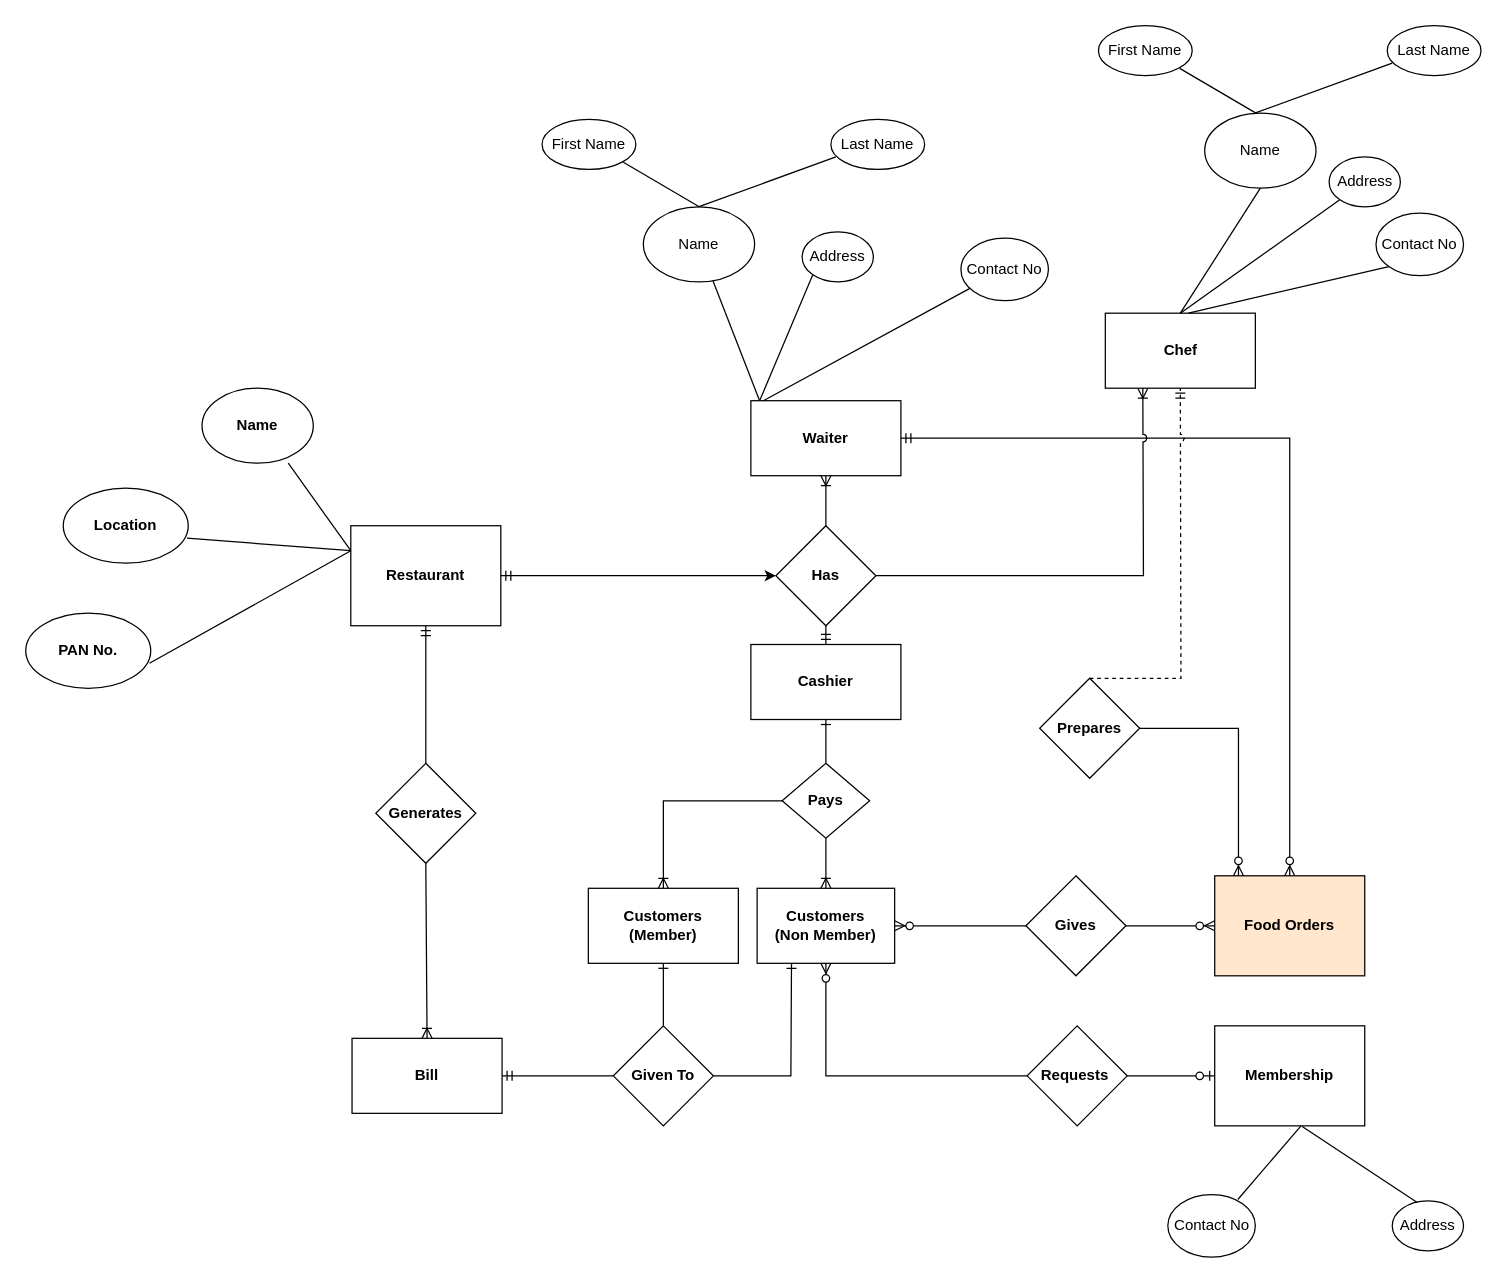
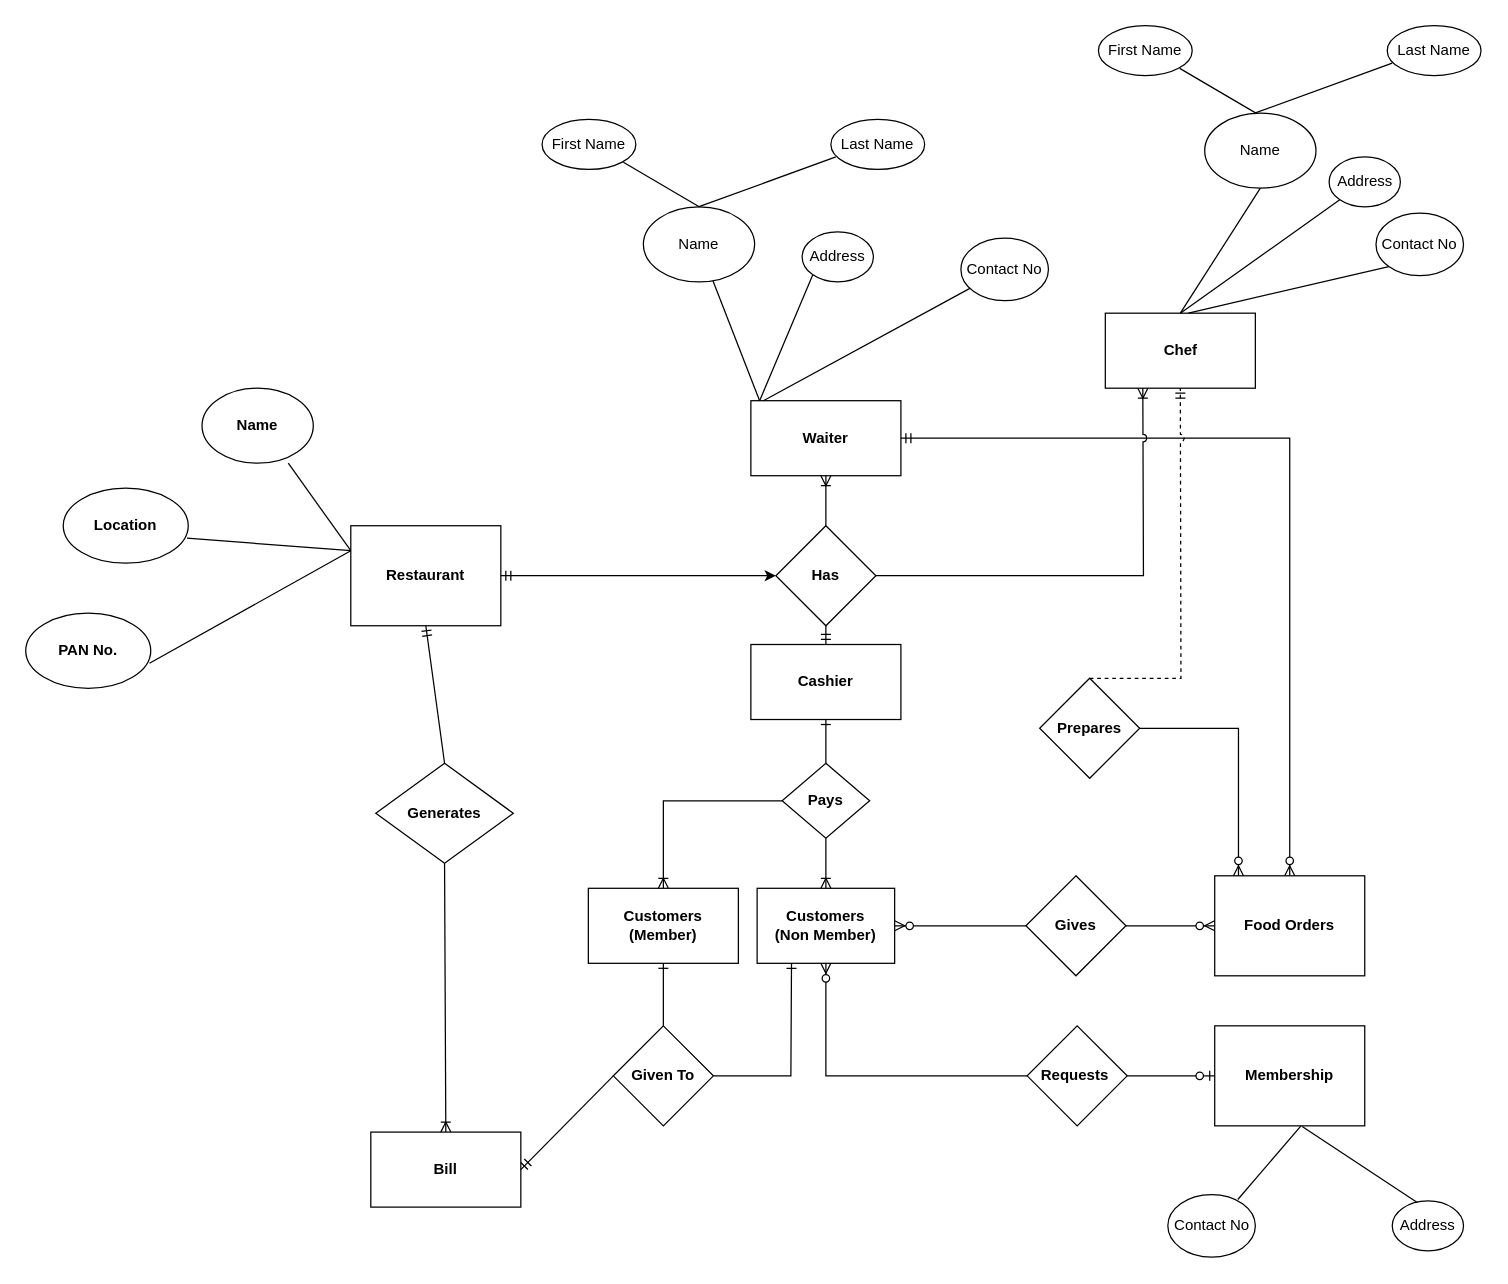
  <mxCell id="0" />
  <mxCell id="1" parent="0" />
  <mxCell id="2" value="&lt;b&gt;Customers&lt;br&gt;(Non Member)&lt;br&gt;&lt;/b&gt;" style="rounded=0;whiteSpace=wrap;html=1;" parent="1" vertex="1"><mxGeometry x="605" y="710" width="110" height="60" as="geometry" /></mxCell>
- <mxCell id="3" value="&lt;b&gt;Food Orders&lt;/b&gt;" style="rounded=0;whiteSpace=wrap;html=1;fillColor=#ffe6cc;" parent="1" vertex="1"><mxGeometry x="971" width="120" height="80" as="geometry" y="700" /></mxCell>
+ <mxCell id="3" value="&lt;b&gt;Food Orders&lt;/b&gt;" style="rounded=0;whiteSpace=wrap;html=1;" parent="1" vertex="1"><mxGeometry x="971" width="120" height="80" as="geometry" y="700" /></mxCell>
  <mxCell id="4" value="&lt;b&gt;Gives&lt;/b&gt;" style="rhombus;whiteSpace=wrap;html=1;" parent="1" vertex="1"><mxGeometry x="820" width="80" height="80" as="geometry" y="700" /></mxCell>
  <mxCell id="5" value="" style="endArrow=none;html=1;exitX=1;exitY=0.5;exitDx=0;exitDy=0;entryX=0;entryY=0.5;entryDx=0;entryDy=0;startArrow=ERzeroToMany;startFill=1;" parent="1" source="2" target="4" edge="1"><mxGeometry width="50" height="50" relative="1" as="geometry"><mxPoint x="740" y="770" as="sourcePoint" /><mxPoint x="790" y="720" as="targetPoint" /></mxGeometry></mxCell>
  <mxCell id="6" value="" style="endArrow=ERzeroToMany;html=1;exitX=1;exitY=0.5;exitDx=0;exitDy=0;entryX=0;entryY=0.5;entryDx=0;entryDy=0;endFill=1;" parent="1" source="4" target="3" edge="1"><mxGeometry width="50" height="50" relative="1" as="geometry"><mxPoint x="910" y="770" as="sourcePoint" /><mxPoint x="960" y="720" as="targetPoint" /></mxGeometry></mxCell>
  <mxCell id="7" value="&lt;b&gt;Membership&lt;br&gt;&lt;/b&gt;" style="rounded=0;whiteSpace=wrap;html=1;" parent="1" vertex="1"><mxGeometry x="971" y="820" width="120" height="80" as="geometry" /></mxCell>
  <mxCell id="8" value="&lt;b&gt;Restaurant&lt;/b&gt;" style="rounded=0;whiteSpace=wrap;html=1;" parent="1" vertex="1"><mxGeometry x="280" y="420" width="120" height="80" as="geometry" /></mxCell>
  <mxCell id="9" value="&lt;b&gt;Has&lt;/b&gt;" style="rhombus;whiteSpace=wrap;html=1;" parent="1" vertex="1"><mxGeometry x="620" y="420" width="80" height="80" as="geometry" /></mxCell>
  <mxCell id="10" value="" style="endArrow=classic;html=1;exitX=1;exitY=0.5;exitDx=0;exitDy=0;entryX=0;entryY=0.5;entryDx=0;entryDy=0;startArrow=ERmandOne;startFill=0;" parent="1" source="8" target="9" edge="1"><mxGeometry width="50" height="50" relative="1" as="geometry"><mxPoint x="490" y="490" as="sourcePoint" /><mxPoint x="540" y="440" as="targetPoint" /></mxGeometry></mxCell>
  <mxCell id="11" value="&lt;b&gt;Waiter&lt;/b&gt;" style="rounded=0;whiteSpace=wrap;html=1;" parent="1" vertex="1"><mxGeometry x="600" y="320" width="120" height="60" as="geometry" /></mxCell>
  <mxCell id="12" value="&lt;b&gt;Chef&lt;/b&gt;" style="rounded=0;whiteSpace=wrap;html=1;" parent="1" vertex="1"><mxGeometry x="883.5" y="250" width="120" height="60" as="geometry" /></mxCell>
  <mxCell id="13" value="" style="endArrow=ERoneToMany;html=1;entryX=0.5;entryY=1;entryDx=0;entryDy=0;exitX=0.5;exitY=0;exitDx=0;exitDy=0;endFill=0;" parent="1" source="9" target="11" edge="1"><mxGeometry width="50" height="50" relative="1" as="geometry"><mxPoint x="710" y="440" as="sourcePoint" /><mxPoint x="760" y="390" as="targetPoint" /></mxGeometry></mxCell>
  <mxCell id="14" value="" style="endArrow=ERzeroToMany;html=1;exitX=1;exitY=0.5;exitDx=0;exitDy=0;entryX=0.5;entryY=0;entryDx=0;entryDy=0;rounded=0;startArrow=ERmandOne;startFill=0;endFill=1;jumpStyle=arc;" parent="1" source="11" target="3" edge="1"><mxGeometry width="50" height="50" relative="1" as="geometry"><mxPoint x="830" y="370" as="sourcePoint" /><mxPoint x="1030" y="690" as="targetPoint" /><Array as="points"><mxPoint x="1031" y="350" /></Array></mxGeometry></mxCell>
  <mxCell id="15" value="&lt;b&gt;Prepares&lt;/b&gt;" style="rhombus;whiteSpace=wrap;html=1;" parent="1" vertex="1"><mxGeometry x="831" y="542" width="80" height="80" as="geometry" /></mxCell>
  <mxCell id="16" value="" style="endArrow=ERzeroToMany;html=1;exitX=1;exitY=0.5;exitDx=0;exitDy=0;rounded=0;endFill=1;" parent="1" source="15" edge="1"><mxGeometry width="50" height="50" relative="1" as="geometry"><mxPoint x="940" y="610" as="sourcePoint" /><mxPoint x="990" as="targetPoint" y="700" /><Array as="points"><mxPoint x="990" y="582" /></Array></mxGeometry></mxCell>
  <mxCell id="17" value="&lt;b&gt;Requests&lt;/b&gt;&amp;nbsp;" style="rhombus;whiteSpace=wrap;html=1;" parent="1" vertex="1"><mxGeometry x="821" y="820" width="80" height="80" as="geometry" /></mxCell>
  <mxCell id="18" value="" style="endArrow=none;html=1;exitX=0.5;exitY=1;exitDx=0;exitDy=0;entryX=0;entryY=0.5;entryDx=0;entryDy=0;rounded=0;startArrow=ERzeroToMany;startFill=1;" parent="1" source="2" target="17" edge="1"><mxGeometry width="50" height="50" relative="1" as="geometry"><mxPoint x="740" y="900" as="sourcePoint" /><mxPoint x="790" y="850" as="targetPoint" /><Array as="points"><mxPoint x="660" y="860" /></Array></mxGeometry></mxCell>
  <mxCell id="19" value="" style="endArrow=ERzeroToOne;html=1;exitX=1;exitY=0.5;exitDx=0;exitDy=0;endFill=1;" parent="1" source="17" edge="1"><mxGeometry width="50" height="50" relative="1" as="geometry"><mxPoint x="921" y="960" as="sourcePoint" /><mxPoint x="971" y="860" as="targetPoint" /></mxGeometry></mxCell>
  <mxCell id="20" value="&lt;b&gt;Customers&lt;br&gt;(Member)&lt;br&gt;&lt;/b&gt;" style="rounded=0;whiteSpace=wrap;html=1;" parent="1" vertex="1"><mxGeometry x="470" y="710" width="120" height="60" as="geometry" /></mxCell>
  <mxCell id="21" value="" style="endArrow=ERoneToMany;html=1;exitX=1;exitY=0.5;exitDx=0;exitDy=0;entryX=0.25;entryY=1;entryDx=0;entryDy=0;endFill=0;rounded=0;jumpStyle=arc;" parent="1" source="9" target="12" edge="1"><mxGeometry width="50" height="50" relative="1" as="geometry"><mxPoint x="720" y="570" as="sourcePoint" /><mxPoint x="770" y="520" as="targetPoint" /><Array as="points"><mxPoint x="914" y="460" /></Array></mxGeometry></mxCell>
  <mxCell id="22" value="&lt;b&gt;Cashier&lt;/b&gt;" style="rounded=0;whiteSpace=wrap;html=1;" parent="1" vertex="1"><mxGeometry x="600" y="515" width="120" height="60" as="geometry" /></mxCell>
  <mxCell id="23" value="" style="endArrow=none;html=1;entryX=0.5;entryY=1;entryDx=0;entryDy=0;exitX=0.5;exitY=0;exitDx=0;exitDy=0;startArrow=ERmandOne;startFill=0;" parent="1" source="22" target="9" edge="1"><mxGeometry width="50" height="50" relative="1" as="geometry"><mxPoint x="660" y="550" as="sourcePoint" /><mxPoint y="510" as="targetPoint" x="590" /></mxGeometry></mxCell>
  <mxCell id="24" value="&lt;b&gt;Pays&lt;/b&gt;" style="rhombus;whiteSpace=wrap;html=1;" parent="1" vertex="1"><mxGeometry x="625" y="610" width="70" height="60" as="geometry" /></mxCell>
  <mxCell id="25" value="" style="endArrow=ERoneToMany;html=1;entryX=0.5;entryY=0;entryDx=0;entryDy=0;exitX=0.5;exitY=1;exitDx=0;exitDy=0;endFill=0;" parent="1" source="24" target="2" edge="1"><mxGeometry width="50" height="50" relative="1" as="geometry"><mxPoint x="520" y="710" as="sourcePoint" /><mxPoint x="570" y="660" as="targetPoint" /></mxGeometry></mxCell>
  <mxCell id="26" value="" style="endArrow=ERone;html=1;entryX=0.5;entryY=1;entryDx=0;entryDy=0;exitX=0.5;exitY=0;exitDx=0;exitDy=0;endFill=0;" parent="1" source="24" target="22" edge="1"><mxGeometry width="50" height="50" relative="1" as="geometry"><mxPoint y="650" as="sourcePoint" x="590" /><mxPoint x="640" y="600" as="targetPoint" /></mxGeometry></mxCell>
  <mxCell id="27" value="" style="endArrow=none;html=1;exitX=0.5;exitY=0;exitDx=0;exitDy=0;entryX=0;entryY=0.5;entryDx=0;entryDy=0;rounded=0;startArrow=ERoneToMany;startFill=0;" parent="1" source="20" target="24" edge="1"><mxGeometry width="50" height="50" relative="1" as="geometry"><mxPoint x="510" y="710" as="sourcePoint" /><mxPoint x="560" y="660" as="targetPoint" /><Array as="points"><mxPoint x="530" y="640" /></Array></mxGeometry></mxCell>
  <mxCell id="28" value="" style="endArrow=ERmandOne;html=1;entryX=0.5;entryY=1;entryDx=0;entryDy=0;exitX=0.5;exitY=0;exitDx=0;exitDy=0;endFill=0;rounded=0;jumpStyle=arc;dashed=1;" parent="1" source="15" target="12" edge="1"><mxGeometry width="50" height="50" relative="1" as="geometry"><mxPoint x="871" y="540" as="sourcePoint" /><mxPoint x="800" y="500" as="targetPoint" /><Array as="points"><mxPoint x="944" y="542" /></Array></mxGeometry></mxCell>
- <mxCell id="29" value="&lt;b&gt;Generates&lt;/b&gt;" style="rhombus;whiteSpace=wrap;html=1;" parent="1" vertex="1"><mxGeometry x="300" y="610" width="80" height="80" as="geometry" /></mxCell>
- <mxCell id="30" value="&lt;b&gt;Bill&lt;/b&gt;" style="rounded=0;whiteSpace=wrap;html=1;" parent="1" vertex="1"><mxGeometry x="281" y="830" width="120" height="60" as="geometry" /></mxCell>
+ <mxCell id="29" value="&lt;b&gt;Generates&lt;/b&gt;" style="rhombus;whiteSpace=wrap;html=1;" parent="1" vertex="1"><mxGeometry x="300" y="610" width="110" height="80" as="geometry" /></mxCell>
+ <mxCell id="30" value="&lt;b&gt;Bill&lt;/b&gt;" style="rounded=0;whiteSpace=wrap;html=1;" parent="1" vertex="1"><mxGeometry x="296" y="905" width="120" height="60" as="geometry" /></mxCell>
  <mxCell id="31" value="&lt;b&gt;Given To&lt;/b&gt;" style="rhombus;whiteSpace=wrap;html=1;" parent="1" vertex="1"><mxGeometry x="490" y="820" width="80" height="80" as="geometry" /></mxCell>
  <mxCell id="32" value="" style="endArrow=ERmandOne;html=1;entryX=0.5;entryY=1;entryDx=0;entryDy=0;exitX=0.5;exitY=0;exitDx=0;exitDy=0;endFill=0;" parent="1" source="29" target="8" edge="1"><mxGeometry width="50" height="50" relative="1" as="geometry"><mxPoint x="180" y="590" as="sourcePoint" /><mxPoint x="230" y="540" as="targetPoint" /></mxGeometry></mxCell>
  <mxCell id="33" value="" style="endArrow=none;html=1;entryX=0.5;entryY=1;entryDx=0;entryDy=0;exitX=0.5;exitY=0;exitDx=0;exitDy=0;startArrow=ERoneToMany;startFill=0;" parent="1" source="30" target="29" edge="1"><mxGeometry width="50" height="50" relative="1" as="geometry"><mxPoint x="200" y="740" as="sourcePoint" /><mxPoint x="250" y="690" as="targetPoint" /></mxGeometry></mxCell>
  <mxCell id="34" value="" style="endArrow=none;html=1;exitX=1;exitY=0.5;exitDx=0;exitDy=0;entryX=0;entryY=0.5;entryDx=0;entryDy=0;startArrow=ERmandOne;startFill=0;" parent="1" source="30" target="31" edge="1"><mxGeometry width="50" height="50" relative="1" as="geometry"><mxPoint x="170" y="760" as="sourcePoint" /><mxPoint x="480" y="860" as="targetPoint" /></mxGeometry></mxCell>
  <mxCell id="35" value="" style="endArrow=ERone;html=1;exitX=0.5;exitY=0;exitDx=0;exitDy=0;entryX=0.5;entryY=1;entryDx=0;entryDy=0;endFill=0;" parent="1" source="31" target="20" edge="1"><mxGeometry width="50" height="50" relative="1" as="geometry"><mxPoint y="850" as="sourcePoint" x="590" /><mxPoint x="640" y="800" as="targetPoint" /></mxGeometry></mxCell>
  <mxCell id="36" value="" style="endArrow=ERone;html=1;exitX=1;exitY=0.5;exitDx=0;exitDy=0;entryX=0.25;entryY=1;entryDx=0;entryDy=0;rounded=0;endFill=0;" parent="1" source="31" target="2" edge="1"><mxGeometry width="50" height="50" relative="1" as="geometry"><mxPoint x="610" y="900" as="sourcePoint" /><mxPoint x="660" y="850" as="targetPoint" /><Array as="points"><mxPoint x="632" y="860" /></Array></mxGeometry></mxCell>
  <mxCell id="37" value="" style="endArrow=none;html=1;entryX=0;entryY=0.25;" parent="1" target="8" edge="1"><mxGeometry width="50" height="50" relative="1" as="geometry"><mxPoint x="230" y="370" as="sourcePoint" /><mxPoint x="180" y="360" as="targetPoint" /></mxGeometry></mxCell>
  <mxCell id="38" value="&lt;b&gt;Name&lt;/b&gt;" style="ellipse;whiteSpace=wrap;html=1;" parent="1" vertex="1"><mxGeometry x="161" y="310" width="89" height="60" as="geometry" /></mxCell>
  <mxCell id="39" value="&lt;b&gt;Location&lt;/b&gt;" style="ellipse;whiteSpace=wrap;html=1;" parent="1" vertex="1"><mxGeometry x="50" y="390" width="100" height="60" as="geometry" /></mxCell>
  <mxCell id="40" value="" style="endArrow=none;html=1;" parent="1" edge="1"><mxGeometry width="50" height="50" relative="1" as="geometry"><mxPoint x="149" y="430" as="sourcePoint" /><mxPoint x="280" y="440" as="targetPoint" /></mxGeometry></mxCell>
  <mxCell id="41" value="" style="endArrow=none;html=1;entryX=0;entryY=0.25;" parent="1" target="8" edge="1"><mxGeometry width="50" height="50" relative="1" as="geometry"><mxPoint x="119" y="530" as="sourcePoint" /><mxPoint x="250" y="540" as="targetPoint" /><Array as="points" /></mxGeometry></mxCell>
  <mxCell id="42" value="&lt;b&gt;PAN No.&lt;/b&gt;" style="ellipse;whiteSpace=wrap;html=1;" parent="1" vertex="1"><mxGeometry x="20" y="490" width="100" height="60" as="geometry" /></mxCell>
  <mxCell id="43" value="Name" style="ellipse;whiteSpace=wrap;html=1;" parent="1" vertex="1"><mxGeometry x="514" y="165" width="89" height="60" as="geometry" /></mxCell>
  <mxCell id="44" value="" style="endArrow=none;html=1;" parent="1" target="43" edge="1"><mxGeometry width="50" height="50" relative="1" as="geometry"><mxPoint x="607" y="320" as="sourcePoint" /><mxPoint x="646.643" y="249.714" as="targetPoint" /></mxGeometry></mxCell>
  <mxCell id="45" value="" style="endArrow=none;html=1;entryX=1;entryY=1;" parent="1" edge="1"><mxGeometry width="50" height="50" relative="1" as="geometry"><mxPoint x="559" y="165" as="sourcePoint" /><mxPoint x="498" y="129.222" as="targetPoint" /></mxGeometry></mxCell>
  <mxCell id="46" value="First Name" style="ellipse;whiteSpace=wrap;html=1;" parent="1" vertex="1"><mxGeometry x="433" y="95" width="75" height="40" as="geometry" /></mxCell>
  <mxCell id="47" value="Last Name" style="ellipse;whiteSpace=wrap;html=1;" parent="1" vertex="1"><mxGeometry x="664" y="95" width="75" height="40" as="geometry" /></mxCell>
  <mxCell id="48" value="" style="endArrow=none;html=1;entryX=0.053;entryY=0.75;entryPerimeter=0;" parent="1" target="47" edge="1"><mxGeometry width="50" height="50" relative="1" as="geometry"><mxPoint x="558" y="165" as="sourcePoint" /><mxPoint x="640.643" y="135.214" as="targetPoint" /></mxGeometry></mxCell>
  <mxCell id="49" value="" style="endArrow=none;html=1;entryX=0;entryY=1;" parent="1" target="50" edge="1"><mxGeometry width="50" height="50" relative="1" as="geometry"><mxPoint x="607" y="320" as="sourcePoint" /><mxPoint x="739" y="244" as="targetPoint" /></mxGeometry></mxCell>
  <mxCell id="50" value="Address" style="ellipse;whiteSpace=wrap;html=1;" parent="1" vertex="1"><mxGeometry x="641" y="185" width="57" height="40" as="geometry" /></mxCell>
  <mxCell id="51" value="Contact No" style="ellipse;whiteSpace=wrap;html=1;" parent="1" vertex="1"><mxGeometry x="768" y="190" width="70" height="50" as="geometry" /></mxCell>
  <mxCell id="52" value="" style="endArrow=none;html=1;" parent="1" target="51" edge="1"><mxGeometry width="50" height="50" relative="1" as="geometry"><mxPoint x="610" y="320" as="sourcePoint" /><mxPoint x="820" y="250" as="targetPoint" /></mxGeometry></mxCell>
  <mxCell id="53" value="Name" style="ellipse;whiteSpace=wrap;html=1;" parent="1" vertex="1"><mxGeometry x="963" y="90" width="89" height="60" as="geometry" /></mxCell>
  <mxCell id="54" value="" style="endArrow=none;html=1;entryX=1;entryY=1;" parent="1" edge="1"><mxGeometry width="50" height="50" relative="1" as="geometry"><mxPoint x="1004" y="90" as="sourcePoint" /><mxPoint x="943" y="54.222" as="targetPoint" /></mxGeometry></mxCell>
  <mxCell id="55" value="First Name" style="ellipse;whiteSpace=wrap;html=1;" parent="1" vertex="1"><mxGeometry x="878" y="20" width="75" height="40" as="geometry" /></mxCell>
  <mxCell id="56" value="Last Name" style="ellipse;whiteSpace=wrap;html=1;" parent="1" vertex="1"><mxGeometry x="1109" y="20" width="75" height="40" as="geometry" /></mxCell>
  <mxCell id="57" value="" style="endArrow=none;html=1;entryX=0.053;entryY=0.75;entryPerimeter=0;" parent="1" target="56" edge="1"><mxGeometry width="50" height="50" relative="1" as="geometry"><mxPoint x="1003" y="90" as="sourcePoint" /><mxPoint x="1085.643" y="60.214" as="targetPoint" /></mxGeometry></mxCell>
  <mxCell id="58" value="Address" style="ellipse;whiteSpace=wrap;html=1;" parent="1" vertex="1"><mxGeometry x="1062.5" y="125" width="57" height="40" as="geometry" /></mxCell>
  <mxCell id="59" value="Contact No" style="ellipse;whiteSpace=wrap;html=1;" parent="1" vertex="1"><mxGeometry x="1100" y="170" width="70" height="50" as="geometry" /></mxCell>
  <mxCell id="60" value="" style="endArrow=none;html=1;entryX=0;entryY=1;exitX=0.5;exitY=0;" parent="1" source="12" target="58" edge="1"><mxGeometry width="50" height="50" relative="1" as="geometry"><mxPoint x="990" y="250" as="sourcePoint" /><mxPoint x="1000" y="140" as="targetPoint" /></mxGeometry></mxCell>
  <mxCell id="61" value="" style="endArrow=none;html=1;entryX=0.5;entryY=1;exitX=0.5;exitY=0;" parent="1" source="12" target="53" edge="1"><mxGeometry width="50" height="50" relative="1" as="geometry"><mxPoint x="1046" y="336.5" as="sourcePoint" /><mxPoint x="1104.8" y="194.9" as="targetPoint" /></mxGeometry></mxCell>
  <mxCell id="62" value="" style="endArrow=none;html=1;entryX=0;entryY=1;" parent="1" target="59" edge="1"><mxGeometry width="50" height="50" relative="1" as="geometry"><mxPoint x="950" y="250" as="sourcePoint" /><mxPoint x="1097.357" y="179.786" as="targetPoint" /></mxGeometry></mxCell>
  <mxCell id="63" value="Contact No" style="ellipse;whiteSpace=wrap;html=1;" parent="1" vertex="1"><mxGeometry x="933.5" y="955" width="70" height="50" as="geometry" /></mxCell>
  <mxCell id="64" value="Address" style="ellipse;whiteSpace=wrap;html=1;" parent="1" vertex="1"><mxGeometry x="1113" y="960" width="57" height="40" as="geometry" /></mxCell>
  <mxCell id="65" value="" style="endArrow=none;html=1;exitX=0.351;exitY=0.031;exitPerimeter=0;entryX=0.583;entryY=1.006;entryPerimeter=0;" parent="1" source="64" target="7" edge="1"><mxGeometry width="50" height="50" relative="1" as="geometry"><mxPoint x="1113" y="959.929" as="sourcePoint" /><mxPoint x="1100.711" y="903.5" as="targetPoint" /></mxGeometry></mxCell>
  <mxCell id="66" value="" style="endArrow=none;html=1;exitX=0.8;exitY=0.078;exitPerimeter=0;" parent="1" source="63" edge="1"><mxGeometry width="50" height="50" relative="1" as="geometry"><mxPoint x="1022.626" y="956.66" as="sourcePoint" /><mxPoint x="1040" y="900" as="targetPoint" /></mxGeometry></mxCell>
